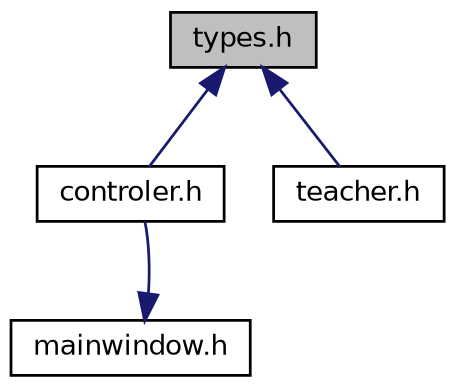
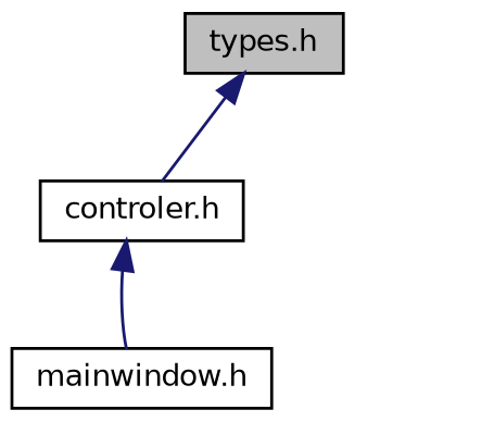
  digraph {
    node [color=black fillcolor=white fontname=Helvetica fontsize=10 shape=record style=filled]
    edge [color=midnightblue dir=back fontname=Helvetica fontsize=10 labelfontname=Helvetica labelfontsize=10 style=solid]
    n1 [fillcolor=grey75 fontcolor=black height=0.2 label="types.h" width=0.4]
    n2 [height=0.2 label="controler.h" width=0.4]
-   n3 [height=0.2 label="teacher.h" width=0.4]
    n4 [height=0.2 label="mainwindow.h" width=0.4]
    n1 -> n2
-   n1 -> n3
-   n4 -> n2
+   n2 -> n4
  }
